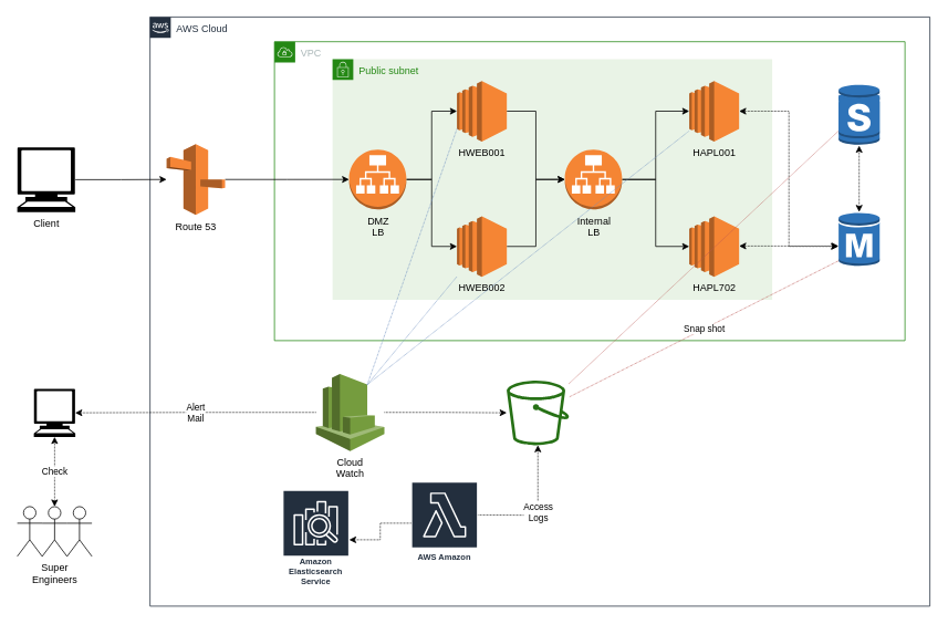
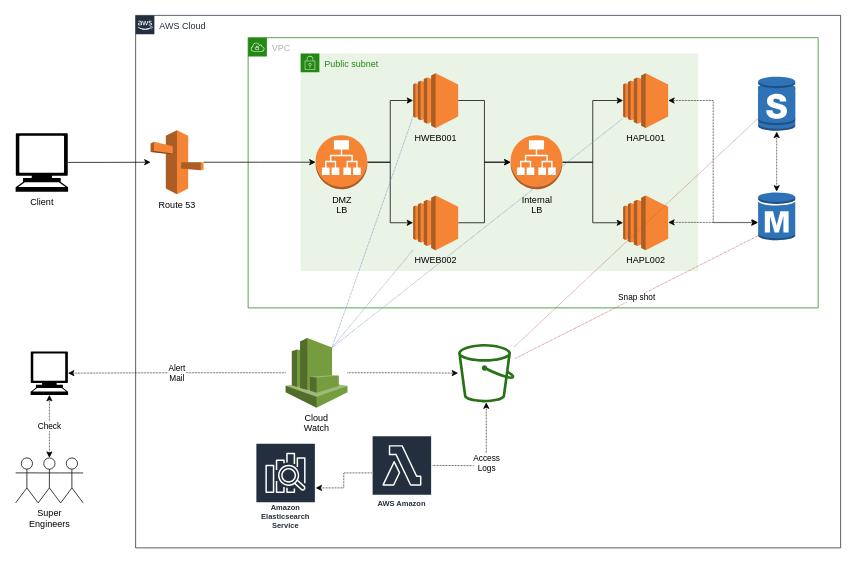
  <mxCell id="0" />
  <mxCell id="1" parent="0" />
  <mxCell id="2" value="AWS Cloud" style="points=[[0,0],[0.25,0],[0.5,0],[0.75,0],[1,0],[1,0.25],[1,0.5],[1,0.75],[1,1],[0.75,1],[0.5,1],[0.25,1],[0,1],[0,0.75],[0,0.5],[0,0.25]];outlineConnect=0;gradientColor=none;html=1;whiteSpace=wrap;fontSize=12;fontStyle=0;shape=mxgraph.aws4.group;grIcon=mxgraph.aws4.group_aws_cloud_alt;strokeColor=#232F3E;fillColor=none;verticalAlign=top;align=left;spacingLeft=30;fontColor=#232F3E;dashed=0;" vertex="1" parent="1"><mxGeometry x="180" y="20" width="940" height="710" as="geometry" /></mxCell>
  <mxCell id="3" value="VPC" style="points=[[0,0],[0.25,0],[0.5,0],[0.75,0],[1,0],[1,0.25],[1,0.5],[1,0.75],[1,1],[0.75,1],[0.5,1],[0.25,1],[0,1],[0,0.75],[0,0.5],[0,0.25]];outlineConnect=0;gradientColor=none;html=1;whiteSpace=wrap;fontSize=12;fontStyle=0;shape=mxgraph.aws4.group;grIcon=mxgraph.aws4.group_vpc;strokeColor=#248814;fillColor=none;verticalAlign=top;align=left;spacingLeft=30;fontColor=#AAB7B8;dashed=0;" vertex="1" parent="1"><mxGeometry x="330" y="49.75" width="760" height="360.25" as="geometry" /></mxCell>
  <mxCell id="4" value="Public subnet" style="points=[[0,0],[0.25,0],[0.5,0],[0.75,0],[1,0],[1,0.25],[1,0.5],[1,0.75],[1,1],[0.75,1],[0.5,1],[0.25,1],[0,1],[0,0.75],[0,0.5],[0,0.25]];outlineConnect=0;gradientColor=none;html=1;whiteSpace=wrap;fontSize=12;fontStyle=0;shape=mxgraph.aws4.group;grIcon=mxgraph.aws4.group_security_group;grStroke=0;strokeColor=#248814;fillColor=#E9F3E6;verticalAlign=top;align=left;spacingLeft=30;fontColor=#248814;dashed=0;" vertex="1" parent="1"><mxGeometry x="400" y="70.75" width="530" height="290" as="geometry" /></mxCell>
  <mxCell id="5" style="edgeStyle=orthogonalEdgeStyle;rounded=0;orthogonalLoop=1;jettySize=auto;html=1;entryX=0;entryY=0.5;entryDx=0;entryDy=0;entryPerimeter=0;" edge="1" parent="1" source="6" target="11"><mxGeometry relative="1" as="geometry" /></mxCell>
  <mxCell id="6" value="Route 53" style="outlineConnect=0;dashed=0;verticalLabelPosition=bottom;verticalAlign=top;align=center;html=1;shape=mxgraph.aws3.route_53;fillColor=#F58536;gradientColor=none;" vertex="1" parent="1"><mxGeometry x="200" y="173" width="70.5" height="85.5" as="geometry" /></mxCell>
  <mxCell id="7" style="edgeStyle=orthogonalEdgeStyle;rounded=0;orthogonalLoop=1;jettySize=auto;html=1;" edge="1" parent="1" source="8" target="6"><mxGeometry relative="1" as="geometry" /></mxCell>
  <mxCell id="8" value="Client&lt;br&gt;" style="shape=mxgraph.signs.tech.computer;html=1;fillColor=#000000;strokeColor=none;verticalLabelPosition=bottom;verticalAlign=top;align=center;" vertex="1" parent="1"><mxGeometry x="20" y="177" width="70" height="78" as="geometry" /></mxCell>
  <mxCell id="9" style="edgeStyle=orthogonalEdgeStyle;rounded=0;orthogonalLoop=1;jettySize=auto;html=1;entryX=0;entryY=0.5;entryDx=0;entryDy=0;entryPerimeter=0;" edge="1" parent="1" source="11" target="16"><mxGeometry relative="1" as="geometry" /></mxCell>
  <mxCell id="10" style="edgeStyle=orthogonalEdgeStyle;rounded=0;orthogonalLoop=1;jettySize=auto;html=1;entryX=0;entryY=0.5;entryDx=0;entryDy=0;entryPerimeter=0;" edge="1" parent="1" source="11" target="18"><mxGeometry relative="1" as="geometry" /></mxCell>
  <mxCell id="11" value="DMZ&lt;br&gt;LB" style="outlineConnect=0;dashed=0;verticalLabelPosition=bottom;verticalAlign=top;align=center;html=1;shape=mxgraph.aws3.application_load_balancer;fillColor=#F58534;gradientColor=none;" vertex="1" parent="1"><mxGeometry x="420" y="179.75" width="69" height="72" as="geometry" /></mxCell>
  <mxCell id="12" style="edgeStyle=orthogonalEdgeStyle;rounded=0;orthogonalLoop=1;jettySize=auto;html=1;entryX=0;entryY=0.5;entryDx=0;entryDy=0;entryPerimeter=0;" edge="1" parent="1" source="14" target="22"><mxGeometry relative="1" as="geometry" /></mxCell>
  <mxCell id="13" style="edgeStyle=orthogonalEdgeStyle;rounded=0;orthogonalLoop=1;jettySize=auto;html=1;entryX=0;entryY=0.5;entryDx=0;entryDy=0;entryPerimeter=0;" edge="1" parent="1" source="14" target="20"><mxGeometry relative="1" as="geometry" /></mxCell>
  <mxCell id="14" value="Internal&lt;br&gt;LB" style="outlineConnect=0;dashed=0;verticalLabelPosition=bottom;verticalAlign=top;align=center;html=1;shape=mxgraph.aws3.application_load_balancer;fillColor=#F58534;gradientColor=none;" vertex="1" parent="1"><mxGeometry x="680" y="179.75" width="69" height="72" as="geometry" /></mxCell>
  <mxCell id="15" style="edgeStyle=orthogonalEdgeStyle;rounded=0;orthogonalLoop=1;jettySize=auto;html=1;entryX=0;entryY=0.5;entryDx=0;entryDy=0;entryPerimeter=0;" edge="1" parent="1" source="16" target="14"><mxGeometry relative="1" as="geometry" /></mxCell>
  <mxCell id="16" value="HWEB001" style="outlineConnect=0;dashed=0;verticalLabelPosition=bottom;verticalAlign=top;align=center;html=1;shape=mxgraph.aws3.ec2;fillColor=#F58534;gradientColor=none;" vertex="1" parent="1"><mxGeometry x="550" y="97" width="60.05" height="73" as="geometry" /></mxCell>
  <mxCell id="17" style="edgeStyle=orthogonalEdgeStyle;rounded=0;orthogonalLoop=1;jettySize=auto;html=1;entryX=0;entryY=0.5;entryDx=0;entryDy=0;entryPerimeter=0;" edge="1" parent="1" source="18" target="14"><mxGeometry relative="1" as="geometry" /></mxCell>
  <mxCell id="18" value="HWEB002" style="outlineConnect=0;dashed=0;verticalLabelPosition=bottom;verticalAlign=top;align=center;html=1;shape=mxgraph.aws3.ec2;fillColor=#F58534;gradientColor=none;" vertex="1" parent="1"><mxGeometry x="550" y="260" width="60.05" height="73" as="geometry" /></mxCell>
  <mxCell id="19" style="edgeStyle=orthogonalEdgeStyle;rounded=0;orthogonalLoop=1;jettySize=auto;html=1;dashed=1;dashPattern=1 1;startArrow=classic;startFill=1;" edge="1" parent="1" source="20"><mxGeometry relative="1" as="geometry"><mxPoint x="1010" y="296" as="targetPoint" /></mxGeometry></mxCell>
- <mxCell id="20" value="HAPL702" style="outlineConnect=0;dashed=0;verticalLabelPosition=bottom;verticalAlign=top;align=center;html=1;shape=mxgraph.aws3.ec2;fillColor=#F58534;gradientColor=none;" vertex="1" parent="1"><mxGeometry x="830" y="260" width="60.05" height="73" as="geometry" /></mxCell>
+ <mxCell id="20" value="HAPL002" style="outlineConnect=0;dashed=0;verticalLabelPosition=bottom;verticalAlign=top;align=center;html=1;shape=mxgraph.aws3.ec2;fillColor=#F58534;gradientColor=none;" vertex="1" parent="1"><mxGeometry x="830" y="260" width="60.05" height="73" as="geometry" /></mxCell>
  <mxCell id="21" style="edgeStyle=orthogonalEdgeStyle;rounded=0;orthogonalLoop=1;jettySize=auto;html=1;entryX=-0.014;entryY=0.628;entryDx=0;entryDy=0;entryPerimeter=0;dashed=1;dashPattern=1 1;startArrow=classic;startFill=1;" edge="1" parent="1" source="22" target="31"><mxGeometry relative="1" as="geometry"><mxPoint x="1010" y="296" as="targetPoint" /></mxGeometry></mxCell>
  <mxCell id="22" value="HAPL001" style="outlineConnect=0;dashed=0;verticalLabelPosition=bottom;verticalAlign=top;align=center;html=1;shape=mxgraph.aws3.ec2;fillColor=#F58534;gradientColor=none;" vertex="1" parent="1"><mxGeometry x="830" y="97" width="60.05" height="73" as="geometry" /></mxCell>
  <mxCell id="23" style="edgeStyle=orthogonalEdgeStyle;rounded=0;orthogonalLoop=1;jettySize=auto;html=1;dashed=1;dashPattern=1 1;" edge="1" parent="1" source="25" target="29"><mxGeometry relative="1" as="geometry" /></mxCell>
  <mxCell id="24" value="Alert&lt;br&gt;Mail" style="edgeStyle=orthogonalEdgeStyle;rounded=0;orthogonalLoop=1;jettySize=auto;html=1;dashed=1;dashPattern=1 1;startArrow=none;startFill=0;entryX=0.995;entryY=0.5;entryDx=0;entryDy=0;entryPerimeter=0;" edge="1" parent="1" source="25" target="37"><mxGeometry relative="1" as="geometry"><mxPoint x="110" y="542.059" as="targetPoint" /></mxGeometry></mxCell>
  <mxCell id="25" value="Cloud&lt;br&gt;Watch" style="outlineConnect=0;dashed=0;verticalLabelPosition=bottom;verticalAlign=top;align=center;html=1;shape=mxgraph.aws3.cloudwatch;fillColor=#759C3E;gradientColor=none;" vertex="1" parent="1"><mxGeometry x="380" y="450" width="82.5" height="93" as="geometry" /></mxCell>
  <mxCell id="26" value="" style="endArrow=none;html=1;exitX=0.75;exitY=0.14;exitDx=0;exitDy=0;exitPerimeter=0;dashed=1;dashPattern=1 1;entryX=0;entryY=0.79;entryDx=0;entryDy=0;entryPerimeter=0;fillColor=#dae8fc;strokeColor=#6c8ebf;" edge="1" parent="1" source="25" target="16"><mxGeometry width="50" height="50" relative="1" as="geometry"><mxPoint x="620" y="440" as="sourcePoint" /><mxPoint x="670" y="390" as="targetPoint" /></mxGeometry></mxCell>
  <mxCell id="27" value="" style="endArrow=none;html=1;exitX=0.75;exitY=0.14;exitDx=0;exitDy=0;exitPerimeter=0;dashed=1;dashPattern=1 1;fillColor=#dae8fc;strokeColor=#6c8ebf;" edge="1" parent="1" source="25" target="18"><mxGeometry width="50" height="50" relative="1" as="geometry"><mxPoint x="441.875" y="573.02" as="sourcePoint" /><mxPoint x="560" y="164.67" as="targetPoint" /></mxGeometry></mxCell>
  <mxCell id="28" value="" style="endArrow=none;html=1;exitX=0.75;exitY=0.14;exitDx=0;exitDy=0;exitPerimeter=0;dashed=1;dashPattern=1 1;fillColor=#dae8fc;strokeColor=#6c8ebf;" edge="1" parent="1" source="25" target="22"><mxGeometry width="50" height="50" relative="1" as="geometry"><mxPoint x="451.875" y="583.02" as="sourcePoint" /><mxPoint x="571.79" y="343" as="targetPoint" /></mxGeometry></mxCell>
  <mxCell id="29" value="" style="outlineConnect=0;fontColor=#232F3E;gradientColor=none;fillColor=#277116;strokeColor=none;dashed=0;verticalLabelPosition=bottom;verticalAlign=top;align=center;html=1;fontSize=12;fontStyle=0;aspect=fixed;pointerEvents=1;shape=mxgraph.aws4.bucket;" vertex="1" parent="1"><mxGeometry x="610" y="458" width="75" height="78" as="geometry" /></mxCell>
  <mxCell id="30" value="" style="edgeStyle=orthogonalEdgeStyle;rounded=0;orthogonalLoop=1;jettySize=auto;html=1;dashed=1;dashPattern=1 1;startArrow=classic;startFill=1;" edge="1" parent="1" source="31" target="32"><mxGeometry relative="1" as="geometry" /></mxCell>
  <mxCell id="31" value="" style="outlineConnect=0;dashed=0;verticalLabelPosition=bottom;verticalAlign=top;align=center;html=1;shape=mxgraph.aws3.rds_db_instance;fillColor=#2E73B8;gradientColor=none;" vertex="1" parent="1"><mxGeometry x="1010" y="255" width="49.5" height="66" as="geometry" /></mxCell>
  <mxCell id="32" value="" style="outlineConnect=0;dashed=0;verticalLabelPosition=bottom;verticalAlign=top;align=center;html=1;shape=mxgraph.aws3.rds_db_instance;fillColor=#2E73B8;gradientColor=none;" vertex="1" parent="1"><mxGeometry x="1010" y="109" width="49.5" height="66" as="geometry" /></mxCell>
  <mxCell id="33" value="" style="outlineConnect=0;dashed=0;verticalLabelPosition=bottom;verticalAlign=top;align=center;html=1;shape=mxgraph.aws3.rds_db_instance_standby_multi_az;fillColor=#2E73B8;gradientColor=none;" vertex="1" parent="1"><mxGeometry x="1010" y="101" width="49.5" height="66" as="geometry" /></mxCell>
  <mxCell id="34" value="" style="endArrow=none;html=1;dashed=1;dashPattern=1 1;fillColor=#f8cecc;strokeColor=#b85450;" edge="1" parent="1" source="29" target="33"><mxGeometry width="50" height="50" relative="1" as="geometry"><mxPoint x="560" y="480" as="sourcePoint" /><mxPoint x="788.13" y="190" as="targetPoint" /></mxGeometry></mxCell>
  <mxCell id="35" value="Snap shot" style="endArrow=none;html=1;dashed=1;dashPattern=1 1;fillColor=#f8cecc;strokeColor=#b85450;exitX=0;exitY=0.89;exitDx=0;exitDy=0;exitPerimeter=0;" edge="1" parent="1" source="31" target="29"><mxGeometry width="50" height="50" relative="1" as="geometry"><mxPoint x="560.005" y="508.35" as="sourcePoint" /><mxPoint x="1020" y="162.603" as="targetPoint" /></mxGeometry></mxCell>
  <mxCell id="36" value="Check" style="edgeStyle=orthogonalEdgeStyle;rounded=0;orthogonalLoop=1;jettySize=auto;html=1;dashed=1;dashPattern=1 1;startArrow=classic;startFill=1;" edge="1" parent="1" source="37"><mxGeometry relative="1" as="geometry"><mxPoint x="65" y="610" as="targetPoint" /></mxGeometry></mxCell>
  <mxCell id="37" value="" style="shape=mxgraph.signs.tech.computer;html=1;fillColor=#000000;strokeColor=none;verticalLabelPosition=bottom;verticalAlign=top;align=center;" vertex="1" parent="1"><mxGeometry x="40" y="468" width="50" height="58" as="geometry" /></mxCell>
  <mxCell id="38" value="" style="shape=umlActor;verticalLabelPosition=bottom;verticalAlign=top;html=1;outlineConnect=0;" vertex="1" parent="1"><mxGeometry x="20" y="610" width="30" height="60" as="geometry" /></mxCell>
  <mxCell id="39" value="Super&lt;br&gt;Engineers" style="shape=umlActor;verticalLabelPosition=bottom;verticalAlign=top;html=1;outlineConnect=0;" vertex="1" parent="1"><mxGeometry x="50" y="610.07" width="30" height="60" as="geometry" /></mxCell>
  <mxCell id="40" value="" style="shape=umlActor;verticalLabelPosition=bottom;verticalAlign=top;html=1;outlineConnect=0;" vertex="1" parent="1"><mxGeometry x="80" y="610.07" width="30" height="60" as="geometry" /></mxCell>
  <mxCell id="41" value="Access&lt;br&gt;Logs" style="edgeStyle=orthogonalEdgeStyle;rounded=0;orthogonalLoop=1;jettySize=auto;html=1;dashed=1;dashPattern=1 1;startArrow=none;startFill=0;" edge="1" parent="1" target="29"><mxGeometry relative="1" as="geometry"><mxPoint x="570" y="620" as="sourcePoint" /></mxGeometry></mxCell>
  <mxCell id="42" value="Amazon Elasticsearch Service" style="outlineConnect=0;fontColor=#232F3E;gradientColor=none;strokeColor=#ffffff;fillColor=#232F3E;dashed=0;verticalLabelPosition=middle;verticalAlign=bottom;align=center;html=1;whiteSpace=wrap;fontSize=10;fontStyle=1;spacing=3;shape=mxgraph.aws4.productIcon;prIcon=mxgraph.aws4.elasticsearch_service;" vertex="1" parent="1"><mxGeometry x="340" y="590" width="80" height="120" as="geometry" /></mxCell>
  <mxCell id="43" style="edgeStyle=orthogonalEdgeStyle;rounded=0;orthogonalLoop=1;jettySize=auto;html=1;dashed=1;dashPattern=1 1;startArrow=none;startFill=0;" edge="1" parent="1" source="44" target="42"><mxGeometry relative="1" as="geometry" /></mxCell>
  <mxCell id="44" value="AWS Amazon" style="outlineConnect=0;fontColor=#232F3E;gradientColor=none;strokeColor=#ffffff;fillColor=#232F3E;dashed=0;verticalLabelPosition=middle;verticalAlign=bottom;align=center;html=1;whiteSpace=wrap;fontSize=10;fontStyle=1;spacing=3;shape=mxgraph.aws4.productIcon;prIcon=mxgraph.aws4.lambda;" vertex="1" parent="1"><mxGeometry x="495" y="580" width="80" height="100" as="geometry" /></mxCell>
